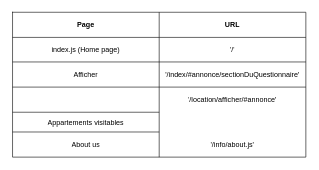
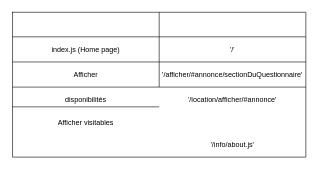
  <mxCell id="0" />
  <mxCell id="1" parent="0" />
  <mxCell id="2" value="" style="shape=table;html=1;whiteSpace=wrap;startSize=0;container=1;collapsible=0;childLayout=tableLayout;" parent="1" vertex="1"><mxGeometry x="20" y="20" width="490" height="242" as="geometry" /></mxCell>
  <mxCell id="3" value="" style="shape=partialRectangle;html=1;whiteSpace=wrap;collapsible=0;dropTarget=0;pointerEvents=0;fillColor=none;top=0;left=0;bottom=0;right=0;points=[[0,0.5],[1,0.5]];portConstraint=eastwest;" parent="2" vertex="1"><mxGeometry width="490" height="42" as="geometry" /></mxCell>
- <mxCell id="4" value="&lt;span style=&quot;font-weight: 700 ; text-align: left&quot;&gt;Page&lt;/span&gt;" style="shape=partialRectangle;html=1;whiteSpace=wrap;connectable=0;overflow=hidden;fillColor=none;top=0;left=0;bottom=0;right=0;" parent="3" vertex="1"><mxGeometry width="245" height="42" as="geometry" /></mxCell>
- <mxCell id="5" value="&lt;b&gt;URL&lt;/b&gt;" style="shape=partialRectangle;html=1;whiteSpace=wrap;connectable=0;overflow=hidden;fillColor=none;top=0;left=0;bottom=0;right=0;" parent="3" vertex="1"><mxGeometry x="245" width="245" height="42" as="geometry" /></mxCell>
  <mxCell id="6" value="" style="shape=partialRectangle;html=1;whiteSpace=wrap;collapsible=0;dropTarget=0;pointerEvents=0;fillColor=none;top=0;left=0;bottom=0;right=0;points=[[0,0.5],[1,0.5]];portConstraint=eastwest;" parent="2" vertex="1"><mxGeometry y="42" width="490" height="41" as="geometry" /></mxCell>
  <mxCell id="7" value="&lt;span style=&quot;text-align: left&quot;&gt;index.js (Home page)&lt;/span&gt;" style="shape=partialRectangle;html=1;whiteSpace=wrap;connectable=0;overflow=hidden;fillColor=none;top=0;left=0;bottom=0;right=0;" parent="6" vertex="1"><mxGeometry width="245" height="41" as="geometry" /></mxCell>
  <mxCell id="8" value="'/'" style="shape=partialRectangle;html=1;whiteSpace=wrap;connectable=0;overflow=hidden;fillColor=none;top=0;left=0;bottom=0;right=0;" parent="6" vertex="1"><mxGeometry x="245" width="245" height="41" as="geometry" /></mxCell>
  <mxCell id="9" value="" style="shape=partialRectangle;html=1;whiteSpace=wrap;collapsible=0;dropTarget=0;pointerEvents=0;fillColor=none;top=0;left=0;bottom=0;right=0;points=[[0,0.5],[1,0.5]];portConstraint=eastwest;" parent="2" vertex="1"><mxGeometry y="83" width="490" height="42" as="geometry" /></mxCell>
  <mxCell id="10" value="Afficher" style="shape=partialRectangle;html=1;whiteSpace=wrap;connectable=0;overflow=hidden;fillColor=none;top=0;left=0;bottom=0;right=0;" parent="9" vertex="1"><mxGeometry width="245" height="42" as="geometry" /></mxCell>
- <mxCell id="11" value="'/index/#annonce/sectionDuQuestionnaire'" style="shape=partialRectangle;html=1;whiteSpace=wrap;connectable=0;overflow=hidden;fillColor=none;top=0;left=0;bottom=0;right=0;" parent="9" vertex="1"><mxGeometry x="245" width="245" height="42" as="geometry" /></mxCell>
+ <mxCell id="11" value="'/afficher/#annonce/sectionDuQuestionnaire'" style="shape=partialRectangle;html=1;whiteSpace=wrap;connectable=0;overflow=hidden;fillColor=none;top=0;left=0;bottom=0;right=0;" parent="9" vertex="1"><mxGeometry x="245" width="245" height="42" as="geometry" /></mxCell>
  <mxCell id="12" value="" style="shape=partialRectangle;html=1;whiteSpace=wrap;collapsible=0;dropTarget=0;pointerEvents=0;fillColor=none;top=0;left=0;bottom=0;right=0;points=[[0,0.5],[1,0.5]];portConstraint=eastwest;" parent="2" vertex="1"><mxGeometry y="125" width="490" height="42" as="geometry" /></mxCell>
+ <mxCell id="13" value="disponibilités" style="shape=partialRectangle;html=1;whiteSpace=wrap;connectable=0;overflow=hidden;fillColor=none;top=0;left=0;bottom=0;right=0;" parent="12" vertex="1"><mxGeometry width="245" height="42" as="geometry" /></mxCell>
  <mxCell id="14" value="'/location/afficher/#annonce'" style="shape=partialRectangle;html=1;whiteSpace=wrap;connectable=0;overflow=hidden;fillColor=none;top=0;left=0;bottom=0;right=0;" parent="12" vertex="1"><mxGeometry x="245" width="245" height="42" as="geometry" /></mxCell>
  <mxCell id="15" value="" style="shape=partialRectangle;html=1;whiteSpace=wrap;collapsible=0;dropTarget=0;pointerEvents=0;fillColor=none;top=0;left=0;bottom=0;right=0;points=[[0,0.5],[1,0.5]];portConstraint=eastwest;" parent="2" vertex="1"><mxGeometry y="167" width="490" height="33" as="geometry" /></mxCell>
- <mxCell id="16" value="Appartements visitables" style="shape=partialRectangle;html=1;whiteSpace=wrap;connectable=0;overflow=hidden;fillColor=none;top=0;left=0;bottom=0;right=0;" parent="15" vertex="1"><mxGeometry width="245" height="33" as="geometry" /></mxCell>
+ <mxCell id="16" value="Afficher visitables" style="shape=partialRectangle;html=1;whiteSpace=wrap;connectable=0;overflow=hidden;fillColor=none;top=0;left=0;bottom=0;right=0;" parent="15" vertex="1"><mxGeometry width="245" height="33" as="geometry" /></mxCell>
  <mxCell id="17" value="" style="shape=partialRectangle;html=1;whiteSpace=wrap;collapsible=0;dropTarget=0;pointerEvents=0;fillColor=none;top=0;left=0;bottom=0;right=0;points=[[0,0.5],[1,0.5]];portConstraint=eastwest;" parent="2" vertex="1"><mxGeometry y="200" width="490" height="42" as="geometry" /></mxCell>
- <mxCell id="18" value="About us" style="shape=partialRectangle;html=1;whiteSpace=wrap;connectable=0;overflow=hidden;fillColor=none;top=0;left=0;bottom=0;right=0;" parent="17" vertex="1"><mxGeometry width="245" height="42" as="geometry" /></mxCell>
  <mxCell id="19" value="'/info/about.js'" style="shape=partialRectangle;html=1;whiteSpace=wrap;connectable=0;overflow=hidden;fillColor=none;top=0;left=0;bottom=0;right=0;" parent="17" vertex="1"><mxGeometry x="245" width="245" height="42" as="geometry" /></mxCell>
